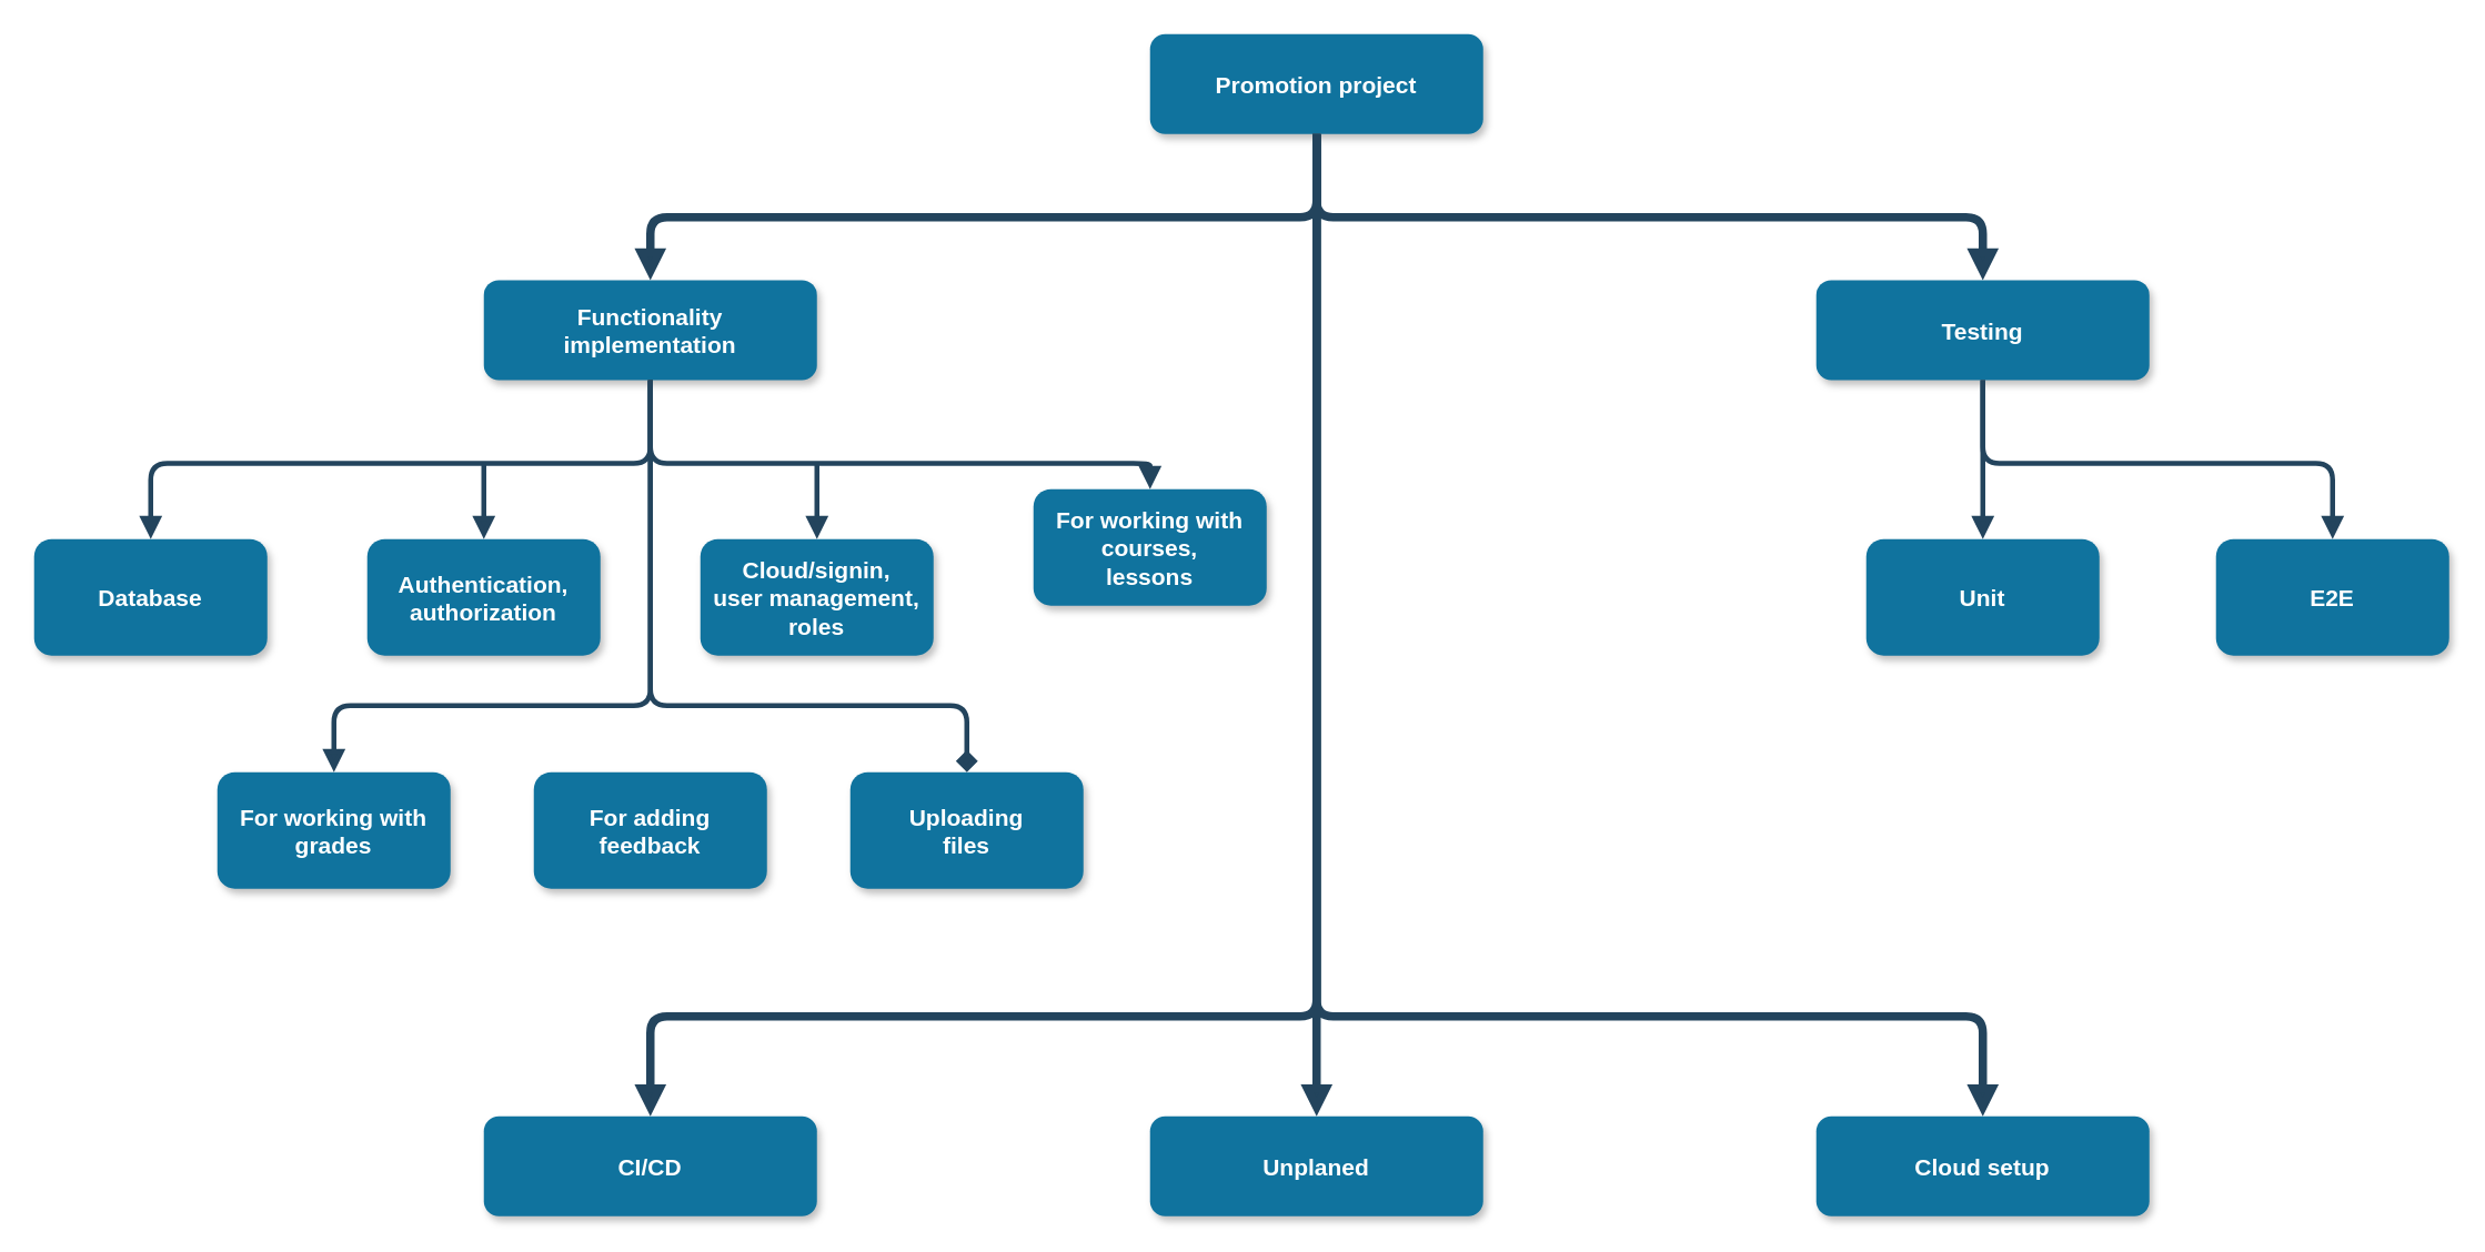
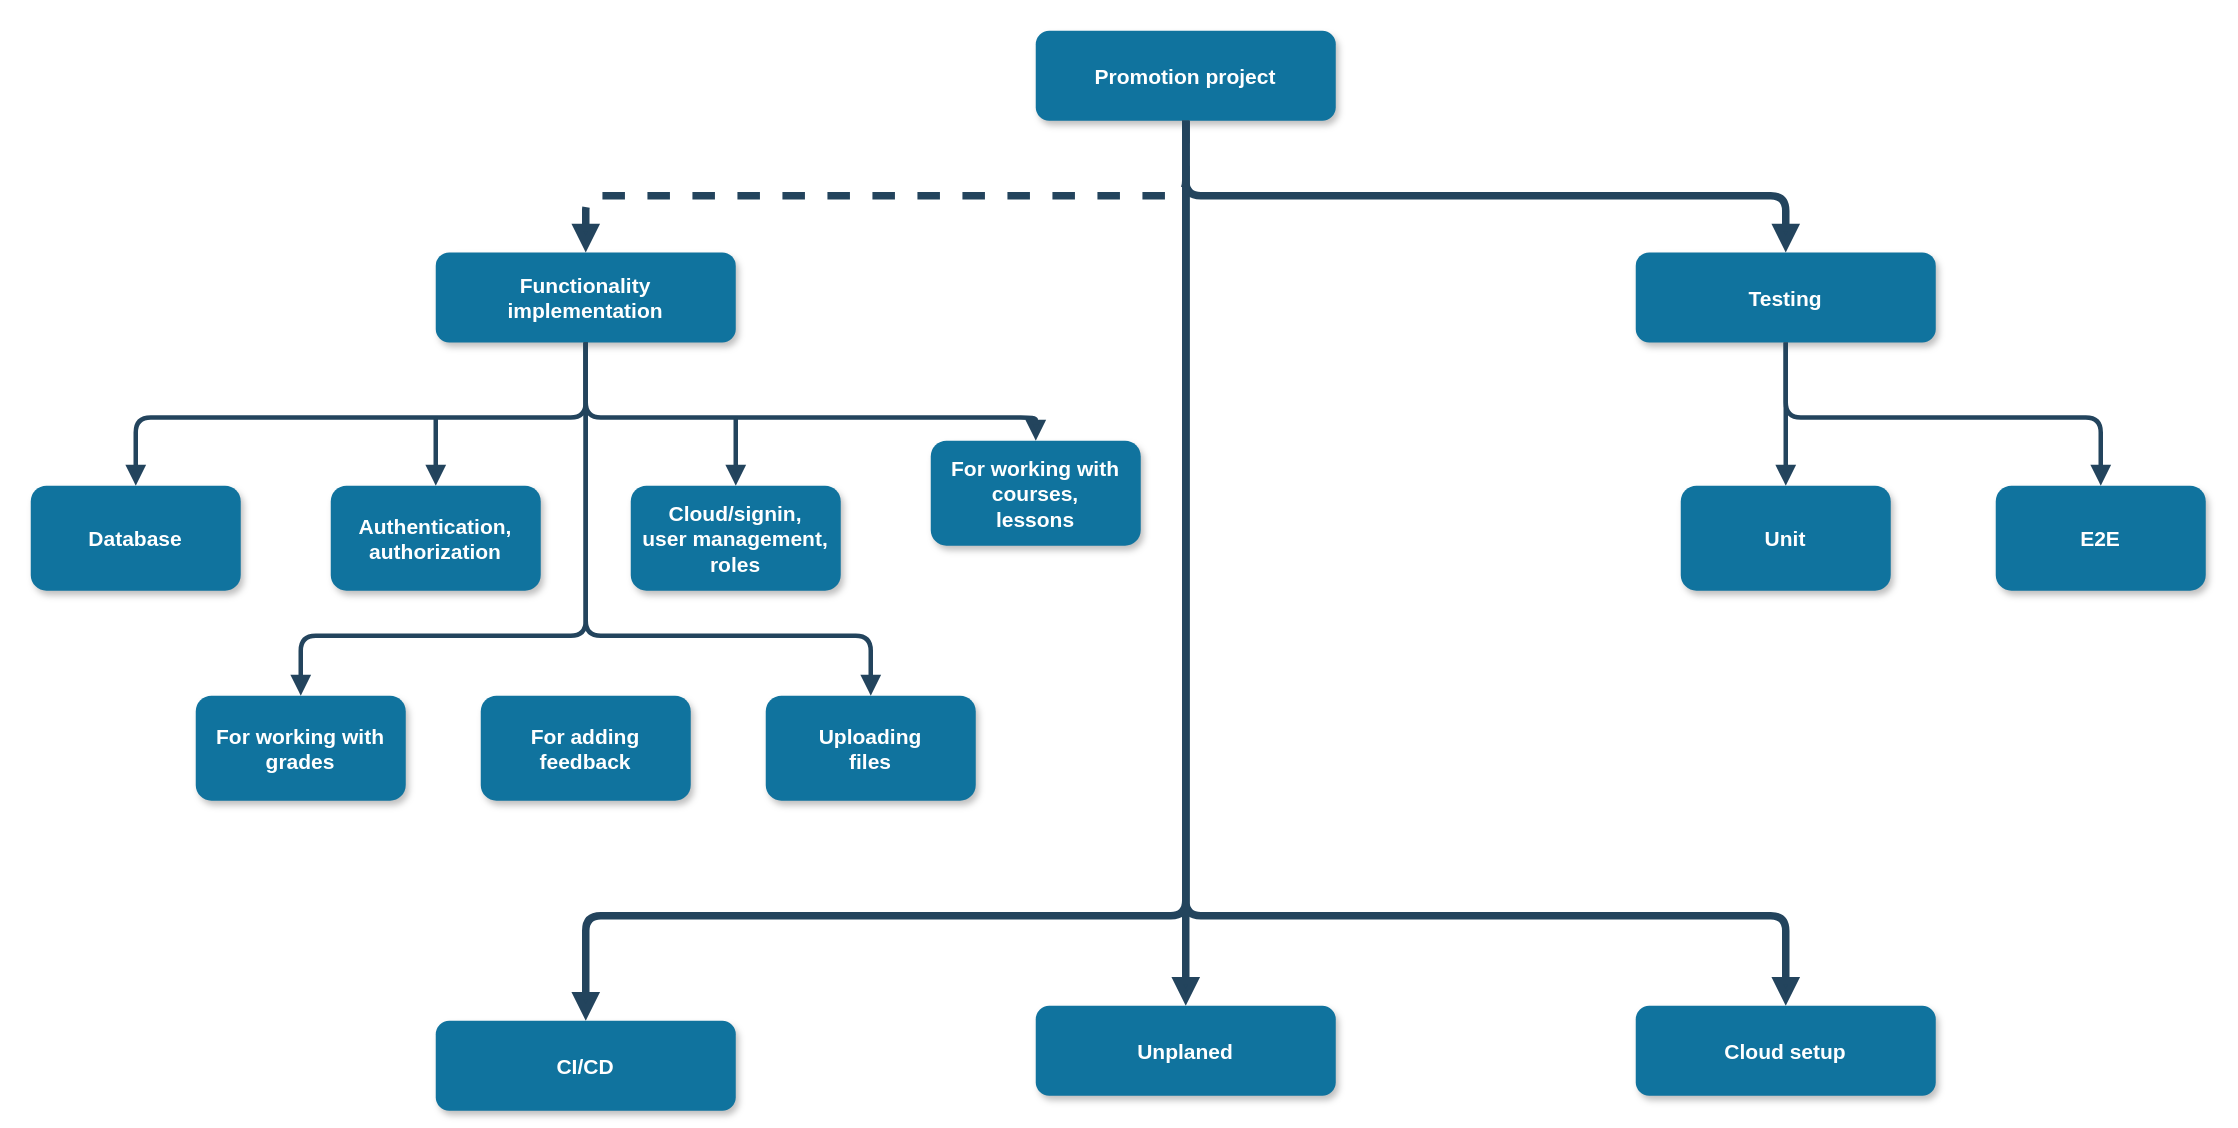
  <mxCell id="0" />
  <mxCell id="1" parent="0" />
  <mxCell id="2" value="Promotion project" style="rounded=1;fillColor=#10739E;strokeColor=none;shadow=1;gradientColor=none;fontStyle=1;fontColor=#FFFFFF;fontSize=14;" parent="1" vertex="1"><mxGeometry x="690" y="20" width="200" height="60" as="geometry" /></mxCell>
  <mxCell id="3" value="Functionality &#10;implementation" style="rounded=1;fillColor=#10739E;strokeColor=none;shadow=1;gradientColor=none;fontStyle=1;fontColor=#FFFFFF;fontSize=14;" parent="1" vertex="1"><mxGeometry x="290" y="167.75" width="200" height="60" as="geometry" /></mxCell>
- <mxCell id="4" value="CI/CD" style="rounded=1;fillColor=#10739E;strokeColor=none;shadow=1;gradientColor=none;fontStyle=1;fontColor=#FFFFFF;fontSize=14;" parent="1" vertex="1"><mxGeometry x="290" y="670" width="200" height="60" as="geometry" /></mxCell>
+ <mxCell id="4" value="CI/CD" style="rounded=1;fillColor=#10739E;strokeColor=none;shadow=1;gradientColor=none;fontStyle=1;fontColor=#FFFFFF;fontSize=14;" parent="1" vertex="1"><mxGeometry x="290" y="680" width="200" height="60" as="geometry" /></mxCell>
  <mxCell id="5" value="Cloud setup" style="rounded=1;fillColor=#10739E;strokeColor=none;shadow=1;gradientColor=none;fontStyle=1;fontColor=#FFFFFF;fontSize=14;" parent="1" vertex="1"><mxGeometry x="1090" y="670" width="200" height="60" as="geometry" /></mxCell>
  <mxCell id="6" value="" style="edgeStyle=elbowEdgeStyle;elbow=vertical;strokeWidth=5;endArrow=block;endFill=1;fontStyle=1;strokeColor=#23445D;exitX=0.5;exitY=1;exitDx=0;exitDy=0;entryX=0.5;entryY=0;entryDx=0;entryDy=0;" parent="1" source="2" target="7" edge="1"><mxGeometry x="230" y="-10" width="100" height="100" as="geometry"><mxPoint x="810" y="84.5" as="sourcePoint" /><mxPoint x="1430" y="330" as="targetPoint" /><Array as="points"><mxPoint x="890" y="130" /><mxPoint x="940" y="134.5" /><mxPoint x="810" y="124.5" /><mxPoint x="900" y="144.5" /><mxPoint x="818" y="124.5" /></Array></mxGeometry></mxCell>
  <mxCell id="7" value="Testing" style="rounded=1;fillColor=#10739E;strokeColor=none;shadow=1;gradientColor=none;fontStyle=1;fontColor=#FFFFFF;fontSize=14;" parent="1" vertex="1"><mxGeometry x="1090" y="167.75" width="200" height="60" as="geometry" /></mxCell>
  <mxCell id="8" value="Unplaned" style="rounded=1;fillColor=#10739E;strokeColor=none;shadow=1;gradientColor=none;fontStyle=1;fontColor=#FFFFFF;fontSize=14;" parent="1" vertex="1"><mxGeometry x="690" y="670" width="200" height="60" as="geometry" /></mxCell>
- <mxCell id="9" value="" style="edgeStyle=elbowEdgeStyle;elbow=vertical;strokeWidth=5;endArrow=block;endFill=1;fontStyle=1;strokeColor=#23445D;exitX=0.5;exitY=1;exitDx=0;exitDy=0;entryX=0.5;entryY=0;entryDx=0;entryDy=0;" parent="1" source="2" target="3" edge="1"><mxGeometry x="159.57" y="-225.5" width="100" height="100" as="geometry"><mxPoint x="579.57" y="134.5" as="sourcePoint" /><mxPoint x="-20" y="180" as="targetPoint" /><Array as="points"><mxPoint x="340" y="130" /></Array></mxGeometry></mxCell>
+ <mxCell id="9" value="" style="edgeStyle=elbowEdgeStyle;elbow=vertical;strokeWidth=5;endArrow=block;endFill=1;fontStyle=1;strokeColor=#23445D;exitX=0.5;exitY=1;exitDx=0;exitDy=0;entryX=0.5;entryY=0;entryDx=0;entryDy=0;dashed=1;" parent="1" source="2" target="3" edge="1"><mxGeometry x="159.57" y="-225.5" width="100" height="100" as="geometry"><mxPoint x="579.57" y="134.5" as="sourcePoint" /><mxPoint x="-20" y="180" as="targetPoint" /><Array as="points"><mxPoint x="340" y="130" /></Array></mxGeometry></mxCell>
  <mxCell id="10" value="" style="edgeStyle=elbowEdgeStyle;elbow=vertical;strokeWidth=5;endArrow=block;endFill=1;fontStyle=1;strokeColor=#23445D;entryX=0.5;entryY=0;entryDx=0;entryDy=0;exitX=0.5;exitY=1;exitDx=0;exitDy=0;" parent="1" source="2" target="5" edge="1"><mxGeometry x="391.78" y="-225.5" width="100" height="100" as="geometry"><mxPoint x="811.78" y="134.5" as="sourcePoint" /><mxPoint x="812.21" y="174.5" as="targetPoint" /><Array as="points"><mxPoint x="810" y="610" /><mxPoint x="900" y="540" /></Array></mxGeometry></mxCell>
  <mxCell id="11" value="Unit" style="rounded=1;fillColor=#10739E;strokeColor=none;shadow=1;gradientColor=none;fontStyle=1;fontColor=#FFFFFF;fontSize=14;" parent="1" vertex="1"><mxGeometry x="1120" y="323.25" width="140" height="70" as="geometry" /></mxCell>
  <mxCell id="12" value="E2E" style="rounded=1;fillColor=#10739E;strokeColor=none;shadow=1;gradientColor=none;fontStyle=1;fontColor=#FFFFFF;fontSize=14;" parent="1" vertex="1"><mxGeometry x="1330" y="323.25" width="140" height="70" as="geometry" /></mxCell>
  <mxCell id="13" value="" style="edgeStyle=elbowEdgeStyle;elbow=vertical;strokeWidth=3;endArrow=block;endFill=1;fontStyle=1;strokeColor=#23445D;exitX=0.5;exitY=1;exitDx=0;exitDy=0;entryX=0.5;entryY=0;entryDx=0;entryDy=0;" parent="1" source="7" target="12" edge="1"><mxGeometry x="499.5" y="-72.25" width="100" height="100" as="geometry"><mxPoint x="1200" y="287.75" as="sourcePoint" /><mxPoint x="1380" y="317.75" as="targetPoint" /><Array as="points"><mxPoint x="1240" y="277.75" /><mxPoint x="1280" y="297.75" /></Array></mxGeometry></mxCell>
  <mxCell id="14" value="" style="edgeStyle=elbowEdgeStyle;elbow=vertical;strokeWidth=3;endArrow=block;endFill=1;fontStyle=1;strokeColor=#23445D;exitX=0.5;exitY=1;exitDx=0;exitDy=0;entryX=0.5;entryY=0;entryDx=0;entryDy=0;" parent="1" source="7" target="11" edge="1"><mxGeometry x="769.76" y="-72.25" width="100" height="100" as="geometry"><mxPoint x="1189.76" y="287.75" as="sourcePoint" /><mxPoint x="1190" y="307.75" as="targetPoint" /><Array as="points"><mxPoint x="1190" y="257.75" /></Array></mxGeometry></mxCell>
  <mxCell id="15" value="Database" style="rounded=1;fillColor=#10739E;strokeColor=none;shadow=1;gradientColor=none;fontStyle=1;fontColor=#FFFFFF;fontSize=14;" parent="1" vertex="1"><mxGeometry x="20" y="323.25" width="140" height="70" as="geometry" /></mxCell>
  <mxCell id="16" value="Cloud/signin,&#10;user management,&#10;roles" style="rounded=1;fillColor=#10739E;strokeColor=none;shadow=1;gradientColor=none;fontStyle=1;fontColor=#FFFFFF;fontSize=14;" parent="1" vertex="1"><mxGeometry x="420" y="323.25" width="140" height="70" as="geometry" /></mxCell>
  <mxCell id="17" value="Authentication,&#10;authorization" style="rounded=1;fillColor=#10739E;strokeColor=none;shadow=1;gradientColor=none;fontStyle=1;fontColor=#FFFFFF;fontSize=14;" parent="1" vertex="1"><mxGeometry x="220" y="323.25" width="140" height="70" as="geometry" /></mxCell>
  <mxCell id="18" value="For working with&#10;courses,&#10;lessons" style="rounded=1;fillColor=#10739E;strokeColor=none;shadow=1;gradientColor=none;fontStyle=1;fontColor=#FFFFFF;fontSize=14;" parent="1" vertex="1"><mxGeometry x="620" y="293.25" width="140" height="70" as="geometry" /></mxCell>
  <mxCell id="19" value="Uploading&#10;files" style="rounded=1;fillColor=#10739E;strokeColor=none;shadow=1;gradientColor=none;fontStyle=1;fontColor=#FFFFFF;fontSize=14;" parent="1" vertex="1"><mxGeometry x="510" y="463.25" width="140" height="70" as="geometry" /></mxCell>
  <mxCell id="20" value="For working with&#10;grades" style="rounded=1;fillColor=#10739E;strokeColor=none;shadow=1;gradientColor=none;fontStyle=1;fontColor=#FFFFFF;fontSize=14;" parent="1" vertex="1"><mxGeometry x="130" y="463.25" width="140" height="70" as="geometry" /></mxCell>
  <mxCell id="21" value="" style="edgeStyle=elbowEdgeStyle;elbow=vertical;strokeWidth=3;endArrow=block;endFill=1;fontStyle=1;strokeColor=#23445D;exitX=0.5;exitY=1;exitDx=0;exitDy=0;entryX=0.5;entryY=0;entryDx=0;entryDy=0;" parent="1" source="3" target="15" edge="1"><mxGeometry x="-310.5" y="-116.75" width="100" height="100" as="geometry"><mxPoint x="390" y="233.25" as="sourcePoint" /><mxPoint x="230" y="328.75" as="targetPoint" /><Array as="points"><mxPoint x="270" y="277.75" /><mxPoint x="310" y="283.25" /></Array></mxGeometry></mxCell>
  <mxCell id="22" value="" style="edgeStyle=elbowEdgeStyle;elbow=vertical;strokeWidth=3;endArrow=block;endFill=1;fontStyle=1;strokeColor=#23445D;entryX=0.5;entryY=0;entryDx=0;entryDy=0;" parent="1" target="17" edge="1"><mxGeometry x="-120.34" y="-76.75" width="100" height="100" as="geometry"><mxPoint x="290" y="278" as="sourcePoint" /><mxPoint x="300" y="313.25" as="targetPoint" /></mxGeometry></mxCell>
  <mxCell id="23" value="" style="edgeStyle=elbowEdgeStyle;elbow=vertical;strokeWidth=3;endArrow=block;endFill=1;fontStyle=1;strokeColor=#23445D;exitX=0.5;exitY=1;exitDx=0;exitDy=0;entryX=0.5;entryY=0;entryDx=0;entryDy=0;" parent="1" source="3" target="18" edge="1"><mxGeometry x="-40.5" y="-101.25" width="100" height="100" as="geometry"><mxPoint x="660" y="243.25" as="sourcePoint" /><mxPoint x="680" y="313.25" as="targetPoint" /><Array as="points"><mxPoint x="600" y="277.75" /><mxPoint x="540" y="283.25" /></Array></mxGeometry></mxCell>
  <mxCell id="24" value="" style="edgeStyle=elbowEdgeStyle;elbow=vertical;strokeWidth=3;endArrow=block;endFill=1;fontStyle=1;strokeColor=#23445D;entryX=0.5;entryY=0;entryDx=0;entryDy=0;" parent="1" target="16" edge="1"><mxGeometry x="79.66" y="-76.75" width="100" height="100" as="geometry"><mxPoint x="490" y="278" as="sourcePoint" /><mxPoint x="500" y="313.25" as="targetPoint" /></mxGeometry></mxCell>
  <mxCell id="25" value="" style="edgeStyle=elbowEdgeStyle;elbow=vertical;strokeWidth=3;endArrow=block;endFill=1;fontStyle=1;strokeColor=#23445D;exitX=0.5;exitY=1;exitDx=0;exitDy=0;entryX=0.5;entryY=0;entryDx=0;entryDy=0;" parent="1" source="3" target="20" edge="1"><mxGeometry x="-30.34" y="-46.75" width="100" height="100" as="geometry"><mxPoint x="389.66" y="313.25" as="sourcePoint" /><mxPoint x="360" y="433.25" as="targetPoint" /><Array as="points"><mxPoint x="390" y="423.25" /></Array></mxGeometry></mxCell>
- <mxCell id="26" value="" style="edgeStyle=elbowEdgeStyle;elbow=vertical;strokeWidth=3;endArrow=diamond;endFill=1;fontStyle=1;strokeColor=#23445D;exitX=0.5;exitY=1;exitDx=0;exitDy=0;entryX=0.5;entryY=0;entryDx=0;entryDy=0;" parent="1" source="3" target="19" edge="1"><mxGeometry x="9.66" y="-21.25" width="100" height="100" as="geometry"><mxPoint x="430" y="253.25" as="sourcePoint" /><mxPoint x="540" y="433.25" as="targetPoint" /><Array as="points"><mxPoint x="460" y="423.25" /></Array></mxGeometry></mxCell>
+ <mxCell id="26" value="" style="edgeStyle=elbowEdgeStyle;elbow=vertical;strokeWidth=3;endArrow=block;endFill=1;fontStyle=1;strokeColor=#23445D;exitX=0.5;exitY=1;exitDx=0;exitDy=0;entryX=0.5;entryY=0;entryDx=0;entryDy=0;" parent="1" source="3" target="19" edge="1"><mxGeometry x="9.66" y="-21.25" width="100" height="100" as="geometry"><mxPoint x="430" y="253.25" as="sourcePoint" /><mxPoint x="540" y="433.25" as="targetPoint" /><Array as="points"><mxPoint x="460" y="423.25" /></Array></mxGeometry></mxCell>
  <mxCell id="27" value="For adding &#10;feedback" style="rounded=1;fillColor=#10739E;strokeColor=none;shadow=1;gradientColor=none;fontStyle=1;fontColor=#FFFFFF;fontSize=14;" parent="1" vertex="1"><mxGeometry x="320" y="463.25" width="140" height="70" as="geometry" /></mxCell>
  <mxCell id="28" value="" style="edgeStyle=elbowEdgeStyle;elbow=vertical;strokeWidth=5;endArrow=block;endFill=1;fontStyle=1;strokeColor=#23445D;exitX=0.5;exitY=1;exitDx=0;exitDy=0;entryX=0.5;entryY=0;entryDx=0;entryDy=0;" parent="1" source="2" target="4" edge="1"><mxGeometry x="89.5" y="280" width="100" height="100" as="geometry"><mxPoint x="790" y="590" as="sourcePoint" /><mxPoint x="630" y="685.5" as="targetPoint" /><Array as="points"><mxPoint x="590" y="610" /><mxPoint x="690" y="650" /><mxPoint x="770" y="640" /><mxPoint x="710" y="660" /></Array></mxGeometry></mxCell>
  <mxCell id="29" value="" style="edgeStyle=elbowEdgeStyle;elbow=vertical;strokeWidth=5;endArrow=block;endFill=1;fontStyle=1;strokeColor=#23445D;exitX=0.5;exitY=1;exitDx=0;exitDy=0;entryX=0.5;entryY=0;entryDx=0;entryDy=0;" parent="1" source="2" target="8" edge="1"><mxGeometry x="369.28" y="254.5" width="100" height="100" as="geometry"><mxPoint x="789.52" y="554.5" as="sourcePoint" /><mxPoint x="790" y="630" as="targetPoint" /><Array as="points"><mxPoint x="789.52" y="584.5" /></Array></mxGeometry></mxCell>
